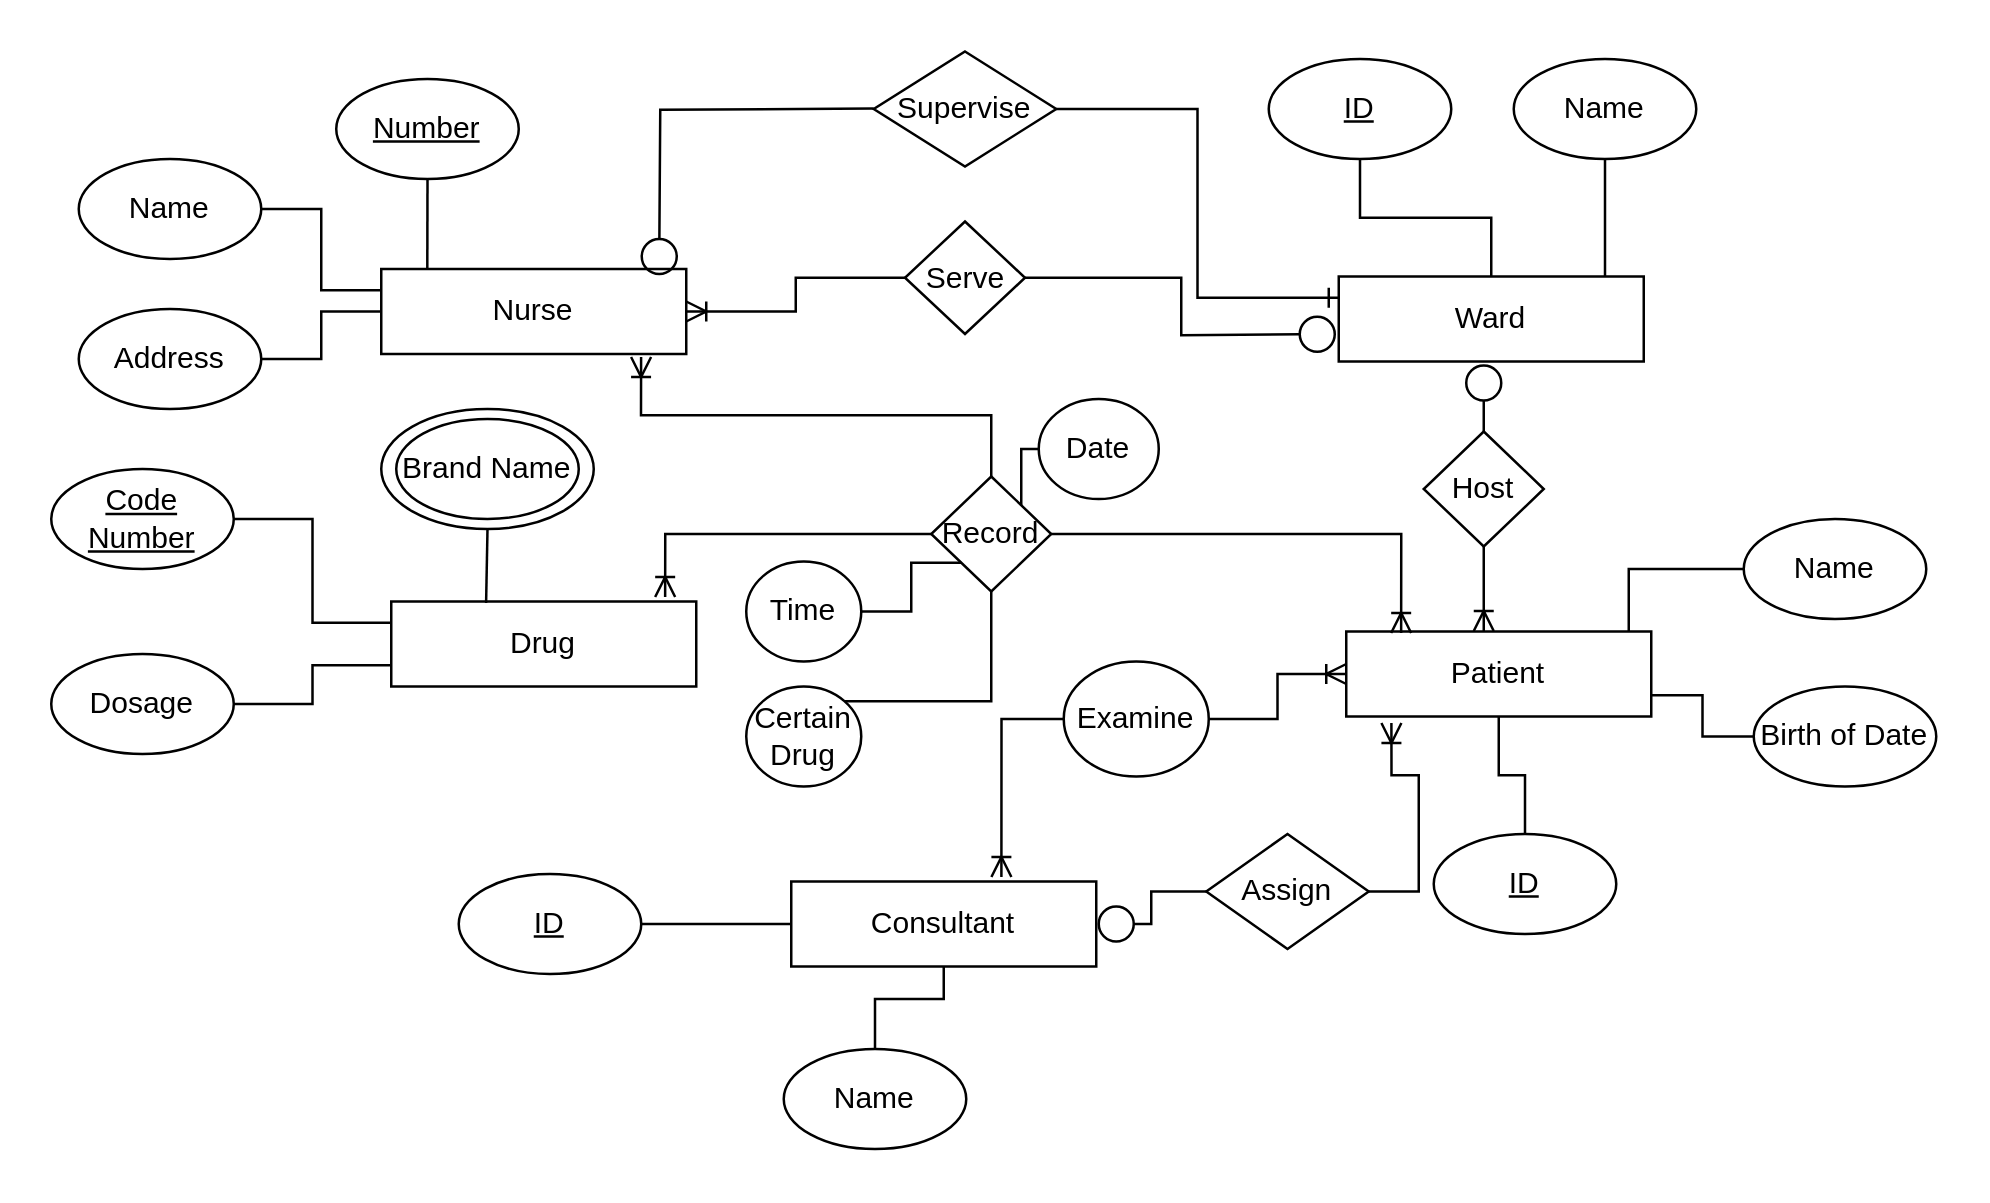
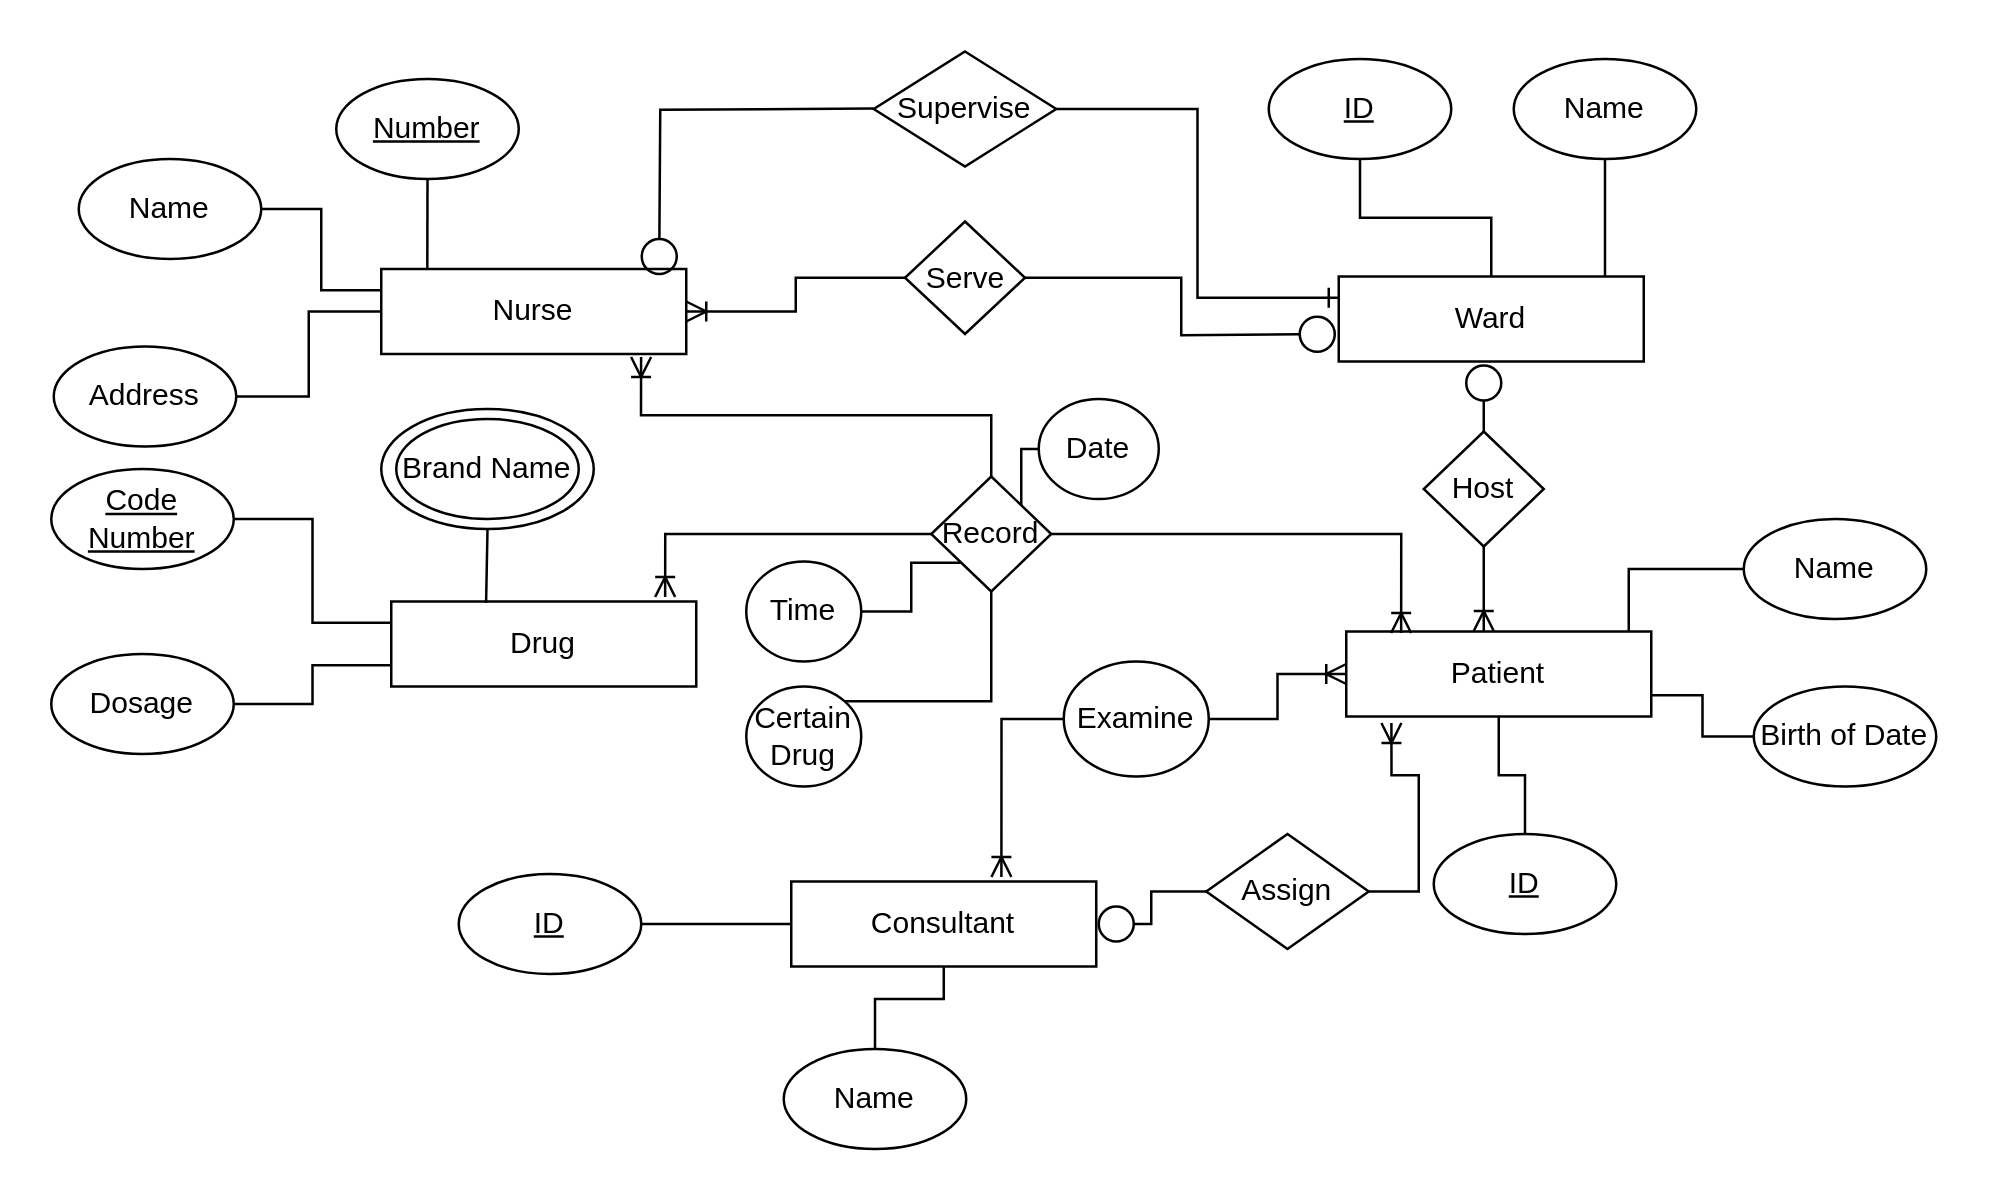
  <mxCell id="0" />
  <mxCell id="1" parent="0" />
  <mxCell id="2" value="Nurse" style="rounded=0;whiteSpace=wrap;html=1;" vertex="1" parent="1"><mxGeometry x="152" y="107" width="122" height="34" as="geometry" /></mxCell>
  <mxCell id="3" value="Ward" style="rounded=0;whiteSpace=wrap;html=1;" vertex="1" parent="1"><mxGeometry x="535" y="110" width="122" height="34" as="geometry" /></mxCell>
  <mxCell id="4" value="Patient" style="rounded=0;whiteSpace=wrap;html=1;" vertex="1" parent="1"><mxGeometry x="538" y="252" width="122" height="34" as="geometry" /></mxCell>
  <mxCell id="5" value="Consultant" style="rounded=0;whiteSpace=wrap;html=1;" vertex="1" parent="1"><mxGeometry x="316" y="352" width="122" height="34" as="geometry" /></mxCell>
  <mxCell id="6" value="Drug" style="rounded=0;whiteSpace=wrap;html=1;" vertex="1" parent="1"><mxGeometry x="156" y="240" width="122" height="34" as="geometry" /></mxCell>
  <mxCell id="7" style="edgeStyle=orthogonalEdgeStyle;rounded=0;orthogonalLoop=1;jettySize=auto;html=1;exitX=1;exitY=0.5;exitDx=0;exitDy=0;entryX=0;entryY=0.25;entryDx=0;entryDy=0;endArrow=none;endFill=0;" edge="1" parent="1" source="8" target="2"><mxGeometry relative="1" as="geometry" /></mxCell>
  <mxCell id="8" value="Name" style="ellipse;whiteSpace=wrap;html=1;" vertex="1" parent="1"><mxGeometry x="31" y="63" width="73" height="40" as="geometry" /></mxCell>
  <mxCell id="9" value="&lt;u&gt;Number&lt;/u&gt;" style="ellipse;whiteSpace=wrap;html=1;" vertex="1" parent="1"><mxGeometry x="134" y="31" width="73" height="40" as="geometry" /></mxCell>
  <mxCell id="10" style="edgeStyle=orthogonalEdgeStyle;rounded=0;orthogonalLoop=1;jettySize=auto;html=1;exitX=1;exitY=0.5;exitDx=0;exitDy=0;entryX=0;entryY=0.5;entryDx=0;entryDy=0;endArrow=none;endFill=0;" edge="1" parent="1" source="11" target="2"><mxGeometry relative="1" as="geometry" /></mxCell>
- <mxCell id="11" value="Address" style="ellipse;whiteSpace=wrap;html=1;" vertex="1" parent="1"><mxGeometry x="31" y="123" width="73" height="40" as="geometry" /></mxCell>
+ <mxCell id="11" value="Address" style="ellipse;whiteSpace=wrap;html=1;" vertex="1" parent="1"><mxGeometry x="21" y="138" width="73" height="40" as="geometry" /></mxCell>
  <mxCell id="12" style="edgeStyle=orthogonalEdgeStyle;rounded=0;orthogonalLoop=1;jettySize=auto;html=1;exitX=0.5;exitY=1;exitDx=0;exitDy=0;entryX=0.151;entryY=0;entryDx=0;entryDy=0;entryPerimeter=0;endArrow=none;endFill=0;" edge="1" parent="1" source="9" target="2"><mxGeometry relative="1" as="geometry" /></mxCell>
  <mxCell id="13" style="edgeStyle=orthogonalEdgeStyle;rounded=0;orthogonalLoop=1;jettySize=auto;html=1;exitX=1;exitY=0.5;exitDx=0;exitDy=0;entryX=0;entryY=0.25;entryDx=0;entryDy=0;endArrow=none;endFill=0;" edge="1" parent="1" source="14" target="6"><mxGeometry relative="1" as="geometry" /></mxCell>
  <mxCell id="14" value="&lt;u&gt;Code Number&lt;/u&gt;" style="ellipse;whiteSpace=wrap;html=1;" vertex="1" parent="1"><mxGeometry x="20" y="187" width="73" height="40" as="geometry" /></mxCell>
  <mxCell id="15" style="edgeStyle=orthogonalEdgeStyle;rounded=0;orthogonalLoop=1;jettySize=auto;html=1;exitX=1;exitY=0.5;exitDx=0;exitDy=0;entryX=0;entryY=0.75;entryDx=0;entryDy=0;endArrow=none;endFill=0;" edge="1" parent="1" source="16" target="6"><mxGeometry relative="1" as="geometry" /></mxCell>
  <mxCell id="16" value="Dosage" style="ellipse;whiteSpace=wrap;html=1;" vertex="1" parent="1"><mxGeometry x="20" y="261" width="73" height="40" as="geometry" /></mxCell>
  <mxCell id="17" value="Brand Name" style="ellipse;whiteSpace=wrap;html=1;" vertex="1" parent="1"><mxGeometry x="158" y="167" width="73" height="40" as="geometry" /></mxCell>
  <mxCell id="18" value="" style="ellipse;whiteSpace=wrap;html=1;shadow=0;gradientColor=none;fillStyle=auto;fillColor=none;" vertex="1" parent="1"><mxGeometry x="152" y="163" width="85" height="48" as="geometry" /></mxCell>
  <mxCell id="19" style="edgeStyle=orthogonalEdgeStyle;rounded=0;orthogonalLoop=1;jettySize=auto;html=1;exitX=0.5;exitY=1;exitDx=0;exitDy=0;entryX=0.311;entryY=0.018;entryDx=0;entryDy=0;entryPerimeter=0;endArrow=none;endFill=0;" edge="1" parent="1" source="18" target="6"><mxGeometry relative="1" as="geometry" /></mxCell>
  <mxCell id="20" value="" style="edgeStyle=orthogonalEdgeStyle;rounded=0;orthogonalLoop=1;jettySize=auto;html=1;endArrow=none;endFill=0;" edge="1" parent="1" source="21" target="5"><mxGeometry relative="1" as="geometry" /></mxCell>
  <mxCell id="21" value="Name" style="ellipse;whiteSpace=wrap;html=1;" vertex="1" parent="1"><mxGeometry x="313" y="419" width="73" height="40" as="geometry" /></mxCell>
  <mxCell id="22" value="" style="edgeStyle=orthogonalEdgeStyle;rounded=0;orthogonalLoop=1;jettySize=auto;html=1;endArrow=none;endFill=0;" edge="1" parent="1" source="23" target="5"><mxGeometry relative="1" as="geometry" /></mxCell>
  <mxCell id="23" value="&lt;u&gt;ID&lt;/u&gt;" style="ellipse;whiteSpace=wrap;html=1;" vertex="1" parent="1"><mxGeometry x="183" y="349" width="73" height="40" as="geometry" /></mxCell>
  <mxCell id="24" value="" style="edgeStyle=orthogonalEdgeStyle;rounded=0;orthogonalLoop=1;jettySize=auto;html=1;endArrow=none;endFill=0;" edge="1" parent="1" source="25" target="3"><mxGeometry relative="1" as="geometry" /></mxCell>
  <mxCell id="25" value="&lt;u&gt;ID&lt;/u&gt;" style="ellipse;whiteSpace=wrap;html=1;" vertex="1" parent="1"><mxGeometry x="507" y="23" width="73" height="40" as="geometry" /></mxCell>
  <mxCell id="26" value="" style="edgeStyle=orthogonalEdgeStyle;rounded=0;orthogonalLoop=1;jettySize=auto;html=1;endArrow=none;endFill=0;" edge="1" parent="1" source="27" target="3"><mxGeometry relative="1" as="geometry"><Array as="points"><mxPoint x="642" y="89" /><mxPoint x="642" y="89" /></Array></mxGeometry></mxCell>
  <mxCell id="27" value="Name" style="ellipse;whiteSpace=wrap;html=1;" vertex="1" parent="1"><mxGeometry x="605" y="23" width="73" height="40" as="geometry" /></mxCell>
  <mxCell id="28" style="edgeStyle=orthogonalEdgeStyle;rounded=0;orthogonalLoop=1;jettySize=auto;html=1;entryX=1;entryY=0.75;entryDx=0;entryDy=0;endArrow=none;endFill=0;" edge="1" parent="1" source="29" target="4"><mxGeometry relative="1" as="geometry" /></mxCell>
  <mxCell id="29" value="Birth of Date" style="ellipse;whiteSpace=wrap;html=1;" vertex="1" parent="1"><mxGeometry x="701" y="274" width="73" height="40" as="geometry" /></mxCell>
  <mxCell id="30" value="" style="edgeStyle=orthogonalEdgeStyle;rounded=0;orthogonalLoop=1;jettySize=auto;html=1;endArrow=none;endFill=0;" edge="1" parent="1" source="31" target="4"><mxGeometry relative="1" as="geometry" /></mxCell>
  <mxCell id="31" value="&lt;u&gt;ID&lt;/u&gt;" style="ellipse;whiteSpace=wrap;html=1;" vertex="1" parent="1"><mxGeometry x="573" y="333" width="73" height="40" as="geometry" /></mxCell>
  <mxCell id="32" value="" style="edgeStyle=orthogonalEdgeStyle;rounded=0;orthogonalLoop=1;jettySize=auto;html=1;endArrow=none;endFill=0;" edge="1" parent="1" source="33" target="4"><mxGeometry relative="1" as="geometry"><Array as="points"><mxPoint x="651" y="227" /></Array></mxGeometry></mxCell>
  <mxCell id="33" value="Name" style="ellipse;whiteSpace=wrap;html=1;" vertex="1" parent="1"><mxGeometry x="697" y="207" width="73" height="40" as="geometry" /></mxCell>
  <mxCell id="34" style="edgeStyle=orthogonalEdgeStyle;rounded=0;orthogonalLoop=1;jettySize=auto;html=1;exitX=0.5;exitY=1;exitDx=0;exitDy=0;endArrow=ERoneToMany;endFill=0;" edge="1" parent="1" source="36"><mxGeometry relative="1" as="geometry"><mxPoint x="593" y="251.8" as="targetPoint" /></mxGeometry></mxCell>
  <mxCell id="35" style="edgeStyle=orthogonalEdgeStyle;rounded=0;orthogonalLoop=1;jettySize=auto;html=1;exitX=0.5;exitY=0;exitDx=0;exitDy=0;endArrow=circle;endFill=0;" edge="1" parent="1" source="36"><mxGeometry relative="1" as="geometry"><mxPoint x="593" y="144.6" as="targetPoint" /></mxGeometry></mxCell>
  <mxCell id="36" value="Host" style="rhombus;whiteSpace=wrap;html=1;" vertex="1" parent="1"><mxGeometry x="569" y="172" width="48" height="46" as="geometry" /></mxCell>
  <mxCell id="37" style="edgeStyle=orthogonalEdgeStyle;rounded=0;orthogonalLoop=1;jettySize=auto;html=1;exitX=0;exitY=0.5;exitDx=0;exitDy=0;entryX=1;entryY=0.5;entryDx=0;entryDy=0;endArrow=circle;endFill=0;" edge="1" parent="1" source="38" target="5"><mxGeometry relative="1" as="geometry" /></mxCell>
  <mxCell id="38" value="Assign" style="rhombus;whiteSpace=wrap;html=1;" vertex="1" parent="1"><mxGeometry x="482" y="333" width="65" height="46" as="geometry" /></mxCell>
  <mxCell id="39" style="edgeStyle=orthogonalEdgeStyle;rounded=0;orthogonalLoop=1;jettySize=auto;html=1;exitX=1;exitY=0.5;exitDx=0;exitDy=0;entryX=0.148;entryY=1.076;entryDx=0;entryDy=0;entryPerimeter=0;endArrow=ERoneToMany;endFill=0;" edge="1" parent="1" source="38" target="4"><mxGeometry relative="1" as="geometry" /></mxCell>
  <mxCell id="40" value="" style="edgeStyle=orthogonalEdgeStyle;rounded=0;orthogonalLoop=1;jettySize=auto;html=1;endArrow=ERoneToMany;endFill=0;" edge="1" parent="1" source="41" target="4"><mxGeometry relative="1" as="geometry" /></mxCell>
  <mxCell id="41" value="Examine" style="ellipse;whiteSpace=wrap;html=1;" vertex="1" parent="1"><mxGeometry x="425" y="264" width="58" height="46" as="geometry" /></mxCell>
  <mxCell id="42" style="edgeStyle=orthogonalEdgeStyle;rounded=0;orthogonalLoop=1;jettySize=auto;html=1;exitX=0;exitY=0.5;exitDx=0;exitDy=0;entryX=0.689;entryY=-0.053;entryDx=0;entryDy=0;entryPerimeter=0;endArrow=ERoneToMany;endFill=0;" edge="1" parent="1" source="41" target="5"><mxGeometry relative="1" as="geometry" /></mxCell>
  <mxCell id="43" style="edgeStyle=orthogonalEdgeStyle;rounded=0;orthogonalLoop=1;jettySize=auto;html=1;exitX=1;exitY=0.5;exitDx=0;exitDy=0;entryX=0;entryY=0.25;entryDx=0;entryDy=0;endArrow=ERone;endFill=0;" edge="1" parent="1" source="44" target="3"><mxGeometry relative="1" as="geometry" /></mxCell>
  <mxCell id="44" value="Supervise" style="rhombus;whiteSpace=wrap;html=1;" vertex="1" parent="1"><mxGeometry x="349" y="20" width="73" height="46" as="geometry" /></mxCell>
  <mxCell id="45" style="edgeStyle=orthogonalEdgeStyle;rounded=0;orthogonalLoop=1;jettySize=auto;html=1;exitX=0;exitY=0.5;exitDx=0;exitDy=0;entryX=0.911;entryY=0.094;entryDx=0;entryDy=0;entryPerimeter=0;endArrow=circle;endFill=0;" edge="1" parent="1"><mxGeometry relative="1" as="geometry"><mxPoint x="349" y="42.8" as="sourcePoint" /><mxPoint x="263.142" y="109.996" as="targetPoint" /></mxGeometry></mxCell>
  <mxCell id="46" style="edgeStyle=orthogonalEdgeStyle;rounded=0;orthogonalLoop=1;jettySize=auto;html=1;exitX=1;exitY=0.5;exitDx=0;exitDy=0;endArrow=circle;endFill=0;" edge="1" parent="1" source="48"><mxGeometry relative="1" as="geometry"><mxPoint x="534.4" y="133" as="targetPoint" /></mxGeometry></mxCell>
  <mxCell id="47" value="" style="edgeStyle=orthogonalEdgeStyle;rounded=0;orthogonalLoop=1;jettySize=auto;html=1;endArrow=ERoneToMany;endFill=0;" edge="1" parent="1" source="48" target="2"><mxGeometry relative="1" as="geometry" /></mxCell>
  <mxCell id="48" value="Serve" style="rhombus;whiteSpace=wrap;html=1;" vertex="1" parent="1"><mxGeometry x="361.5" y="88" width="48" height="45" as="geometry" /></mxCell>
  <mxCell id="49" value="Record" style="rhombus;whiteSpace=wrap;html=1;" vertex="1" parent="1"><mxGeometry x="372" y="190" width="48" height="46" as="geometry" /></mxCell>
  <mxCell id="50" style="edgeStyle=orthogonalEdgeStyle;rounded=0;orthogonalLoop=1;jettySize=auto;html=1;exitX=1;exitY=0.5;exitDx=0;exitDy=0;entryX=0.18;entryY=0.018;entryDx=0;entryDy=0;entryPerimeter=0;endArrow=ERoneToMany;endFill=0;" edge="1" parent="1" source="49" target="4"><mxGeometry relative="1" as="geometry" /></mxCell>
  <mxCell id="51" style="edgeStyle=orthogonalEdgeStyle;rounded=0;orthogonalLoop=1;jettySize=auto;html=1;exitX=0;exitY=0.5;exitDx=0;exitDy=0;entryX=0.898;entryY=-0.053;entryDx=0;entryDy=0;entryPerimeter=0;endArrow=ERoneToMany;endFill=0;" edge="1" parent="1" source="49" target="6"><mxGeometry relative="1" as="geometry" /></mxCell>
  <mxCell id="52" style="edgeStyle=orthogonalEdgeStyle;rounded=0;orthogonalLoop=1;jettySize=auto;html=1;exitX=0.5;exitY=0;exitDx=0;exitDy=0;entryX=0.852;entryY=1.035;entryDx=0;entryDy=0;entryPerimeter=0;endArrow=ERoneToMany;endFill=0;" edge="1" parent="1" source="49" target="2"><mxGeometry relative="1" as="geometry" /></mxCell>
  <mxCell id="53" style="edgeStyle=orthogonalEdgeStyle;rounded=0;orthogonalLoop=1;jettySize=auto;html=1;exitX=1;exitY=0.5;exitDx=0;exitDy=0;entryX=0;entryY=1;entryDx=0;entryDy=0;endArrow=none;endFill=0;" edge="1" parent="1" source="54" target="49"><mxGeometry relative="1" as="geometry" /></mxCell>
  <mxCell id="54" value="Time" style="ellipse;whiteSpace=wrap;html=1;" vertex="1" parent="1"><mxGeometry x="298" y="224" width="46" height="40" as="geometry" /></mxCell>
  <mxCell id="55" style="edgeStyle=orthogonalEdgeStyle;rounded=0;orthogonalLoop=1;jettySize=auto;html=1;exitX=0;exitY=0.5;exitDx=0;exitDy=0;entryX=1;entryY=0;entryDx=0;entryDy=0;endArrow=none;endFill=0;" edge="1" parent="1" source="56" target="49"><mxGeometry relative="1" as="geometry" /></mxCell>
  <mxCell id="56" value="Date" style="ellipse;whiteSpace=wrap;html=1;" vertex="1" parent="1"><mxGeometry x="415" y="159" width="48" height="40" as="geometry" /></mxCell>
  <mxCell id="57" style="edgeStyle=orthogonalEdgeStyle;rounded=0;orthogonalLoop=1;jettySize=auto;html=1;exitX=1;exitY=0;exitDx=0;exitDy=0;entryX=0.5;entryY=1;entryDx=0;entryDy=0;endArrow=none;endFill=0;" edge="1" parent="1" source="58" target="49"><mxGeometry relative="1" as="geometry" /></mxCell>
  <mxCell id="58" value="Certain&lt;div&gt;Drug&lt;/div&gt;" style="ellipse;whiteSpace=wrap;html=1;" vertex="1" parent="1"><mxGeometry x="298" y="274" width="46" height="40" as="geometry" /></mxCell>
